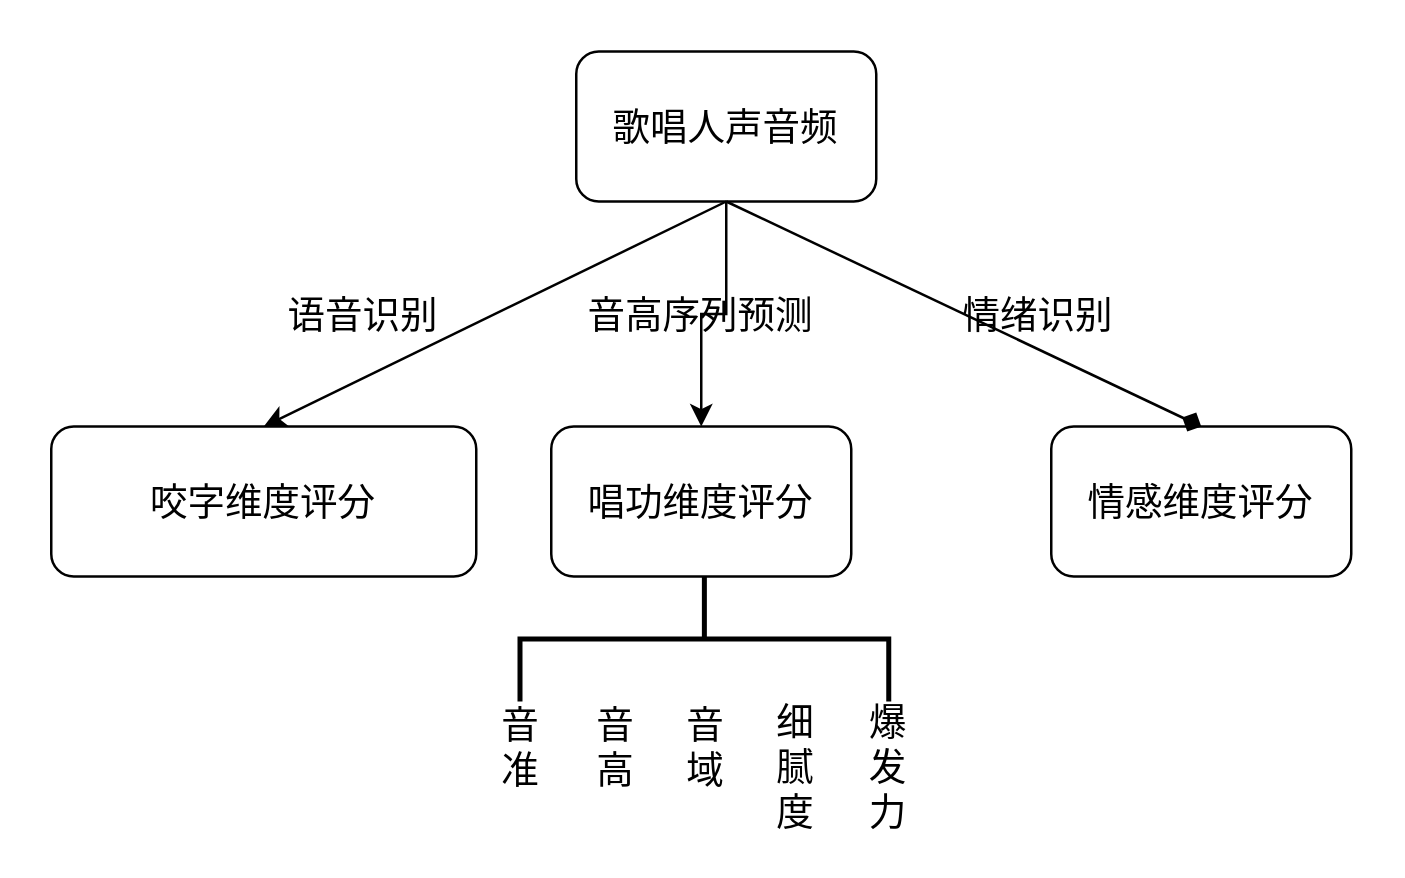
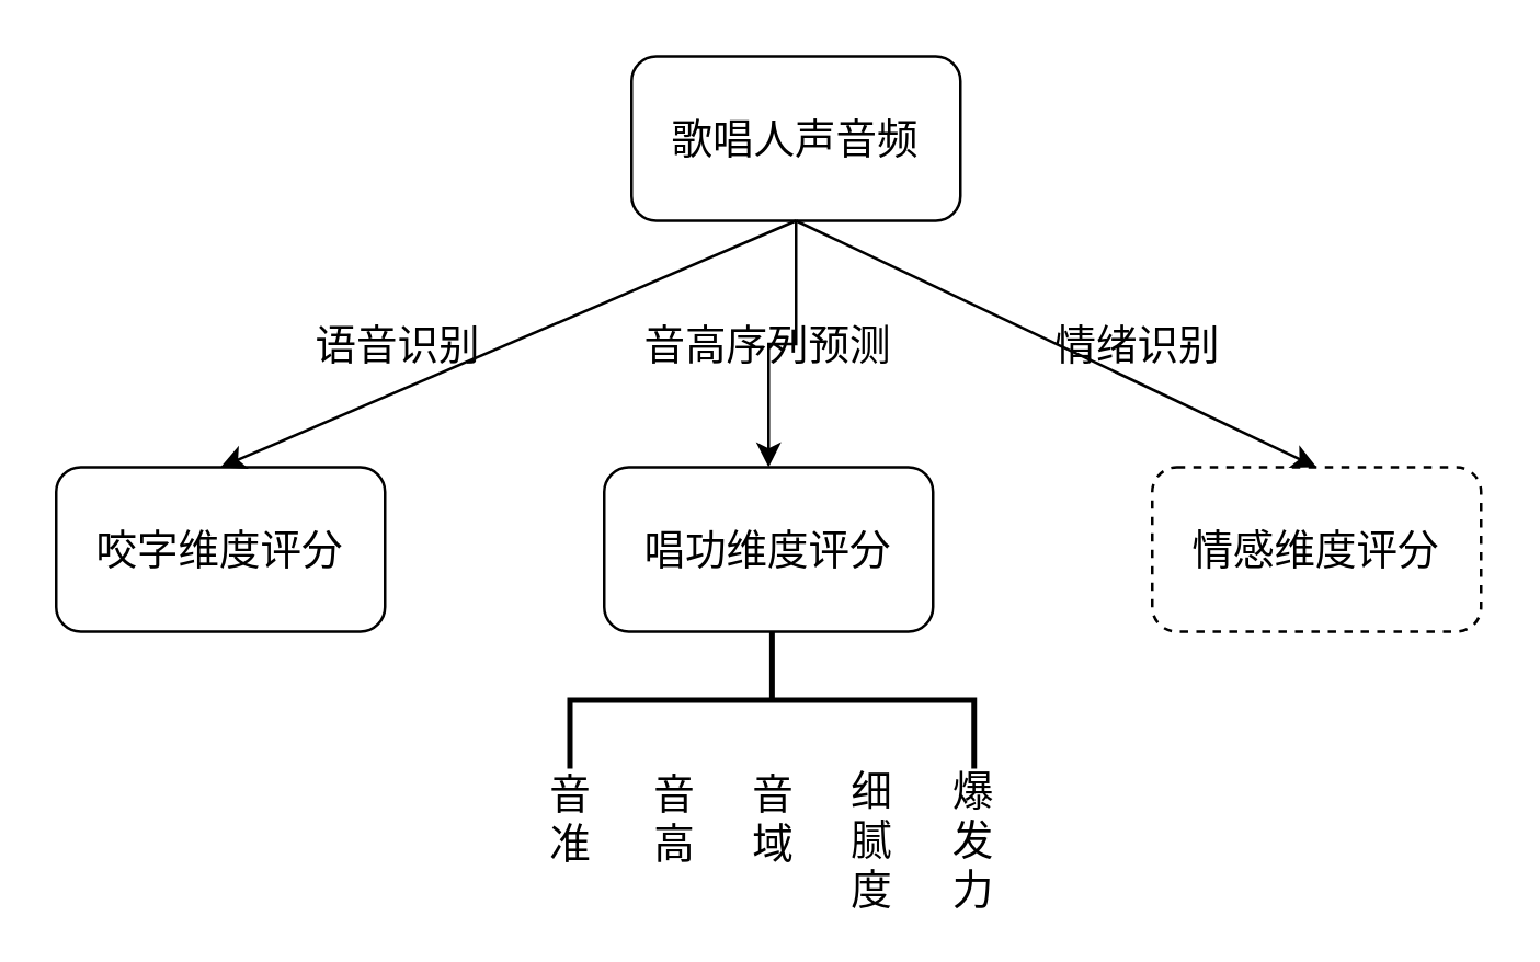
  <mxCell id="0" />
  <mxCell id="1" parent="0" />
  <mxCell id="2" style="edgeStyle=orthogonalEdgeStyle;rounded=0;orthogonalLoop=1;jettySize=auto;html=1;entryX=0.5;entryY=0;entryDx=0;entryDy=0;" edge="1" parent="1" source="3" target="6"><mxGeometry relative="1" as="geometry" /></mxCell>
  <mxCell id="3" value="歌唱人声音频" style="rounded=1;whiteSpace=wrap;html=1;fontSize=15;" vertex="1" parent="1"><mxGeometry x="230" y="20" width="120" height="60" as="geometry" /></mxCell>
- <mxCell id="4" value="咬字维度评分" style="rounded=1;whiteSpace=wrap;html=1;fontSize=15;" vertex="1" parent="1"><mxGeometry x="20" y="170" width="170" height="60" as="geometry" /></mxCell>
+ <mxCell id="4" value="咬字维度评分" style="rounded=1;whiteSpace=wrap;html=1;fontSize=15;" vertex="1" parent="1"><mxGeometry x="20" y="170" width="120" height="60" as="geometry" /></mxCell>
  <mxCell id="5" value="" style="endArrow=classic;html=1;rounded=0;exitX=0.5;exitY=1;exitDx=0;exitDy=0;entryX=0.5;entryY=0;entryDx=0;entryDy=0;" edge="1" parent="1" source="3" target="4"><mxGeometry width="50" height="50" relative="1" as="geometry"><mxPoint x="180" y="80" as="sourcePoint" /><mxPoint x="230" y="30" as="targetPoint" /></mxGeometry></mxCell>
  <mxCell id="6" value="唱功维度评分" style="rounded=1;whiteSpace=wrap;html=1;fontSize=15;" vertex="1" parent="1"><mxGeometry x="220" y="170" width="120" height="60" as="geometry" /></mxCell>
- <mxCell id="7" value="情感维度评分" style="rounded=1;whiteSpace=wrap;html=1;fontSize=15;" vertex="1" parent="1"><mxGeometry x="420" y="170" width="120" height="60" as="geometry" /></mxCell>
- <mxCell id="8" value="" style="endArrow=diamond;html=1;rounded=0;entryX=0.5;entryY=0;entryDx=0;entryDy=0;exitX=0.5;exitY=1;exitDx=0;exitDy=0;" edge="1" parent="1" source="3" target="7"><mxGeometry width="50" height="50" relative="1" as="geometry"><mxPoint x="280" y="110" as="sourcePoint" /><mxPoint x="90" y="170" as="targetPoint" /></mxGeometry></mxCell>
+ <mxCell id="7" value="情感维度评分" style="rounded=1;whiteSpace=wrap;html=1;fontSize=15;dashed=1;" vertex="1" parent="1"><mxGeometry x="420" y="170" width="120" height="60" as="geometry" /></mxCell>
+ <mxCell id="8" value="" style="endArrow=classic;html=1;rounded=0;entryX=0.5;entryY=0;entryDx=0;entryDy=0;exitX=0.5;exitY=1;exitDx=0;exitDy=0;" edge="1" parent="1" source="3" target="7"><mxGeometry width="50" height="50" relative="1" as="geometry"><mxPoint x="280" y="110" as="sourcePoint" /><mxPoint x="90" y="170" as="targetPoint" /></mxGeometry></mxCell>
  <mxCell id="9" value="音高序列预测" style="text;html=1;align=center;verticalAlign=middle;whiteSpace=wrap;rounded=0;fontSize=15;" vertex="1" parent="1"><mxGeometry x="205" y="110" width="150" height="30" as="geometry" /></mxCell>
  <mxCell id="10" value="语音识别" style="text;html=1;align=center;verticalAlign=middle;whiteSpace=wrap;rounded=0;fontSize=15;" vertex="1" parent="1"><mxGeometry x="70" y="110" width="150" height="30" as="geometry" /></mxCell>
  <mxCell id="11" value="情绪识别" style="text;html=1;align=center;verticalAlign=middle;whiteSpace=wrap;rounded=0;strokeWidth=1;fontSize=15;" vertex="1" parent="1"><mxGeometry x="340" y="110" width="150" height="30" as="geometry" /></mxCell>
  <mxCell id="12" value="" style="strokeWidth=2;html=1;shape=mxgraph.flowchart.annotation_2;align=left;labelPosition=right;pointerEvents=1;rotation=90;" vertex="1" parent="1"><mxGeometry x="256.25" y="181.25" width="50" height="147.5" as="geometry" /></mxCell>
  <mxCell id="13" value="音准" style="text;html=1;align=center;verticalAlign=middle;whiteSpace=wrap;rounded=0;fontSize=15;" vertex="1" parent="1"><mxGeometry x="203" y="283" width="10" height="30" as="geometry" /></mxCell>
  <mxCell id="14" value="音高" style="text;html=1;align=center;verticalAlign=middle;whiteSpace=wrap;rounded=0;fontSize=15;" vertex="1" parent="1"><mxGeometry x="241" y="283" width="10" height="30" as="geometry" /></mxCell>
  <mxCell id="15" value="音域" style="text;html=1;align=center;verticalAlign=middle;whiteSpace=wrap;rounded=0;fontSize=15;" vertex="1" parent="1"><mxGeometry x="277.25" y="283" width="10" height="30" as="geometry" /></mxCell>
  <mxCell id="16" value="爆发力" style="text;html=1;align=center;verticalAlign=middle;whiteSpace=wrap;rounded=0;fontSize=15;" vertex="1" parent="1"><mxGeometry x="350" y="291" width="10" height="30" as="geometry" /></mxCell>
  <mxCell id="17" value="细腻度" style="text;html=1;align=center;verticalAlign=middle;whiteSpace=wrap;rounded=0;fontSize=15;" vertex="1" parent="1"><mxGeometry x="313.25" y="291" width="10" height="30" as="geometry" /></mxCell>
